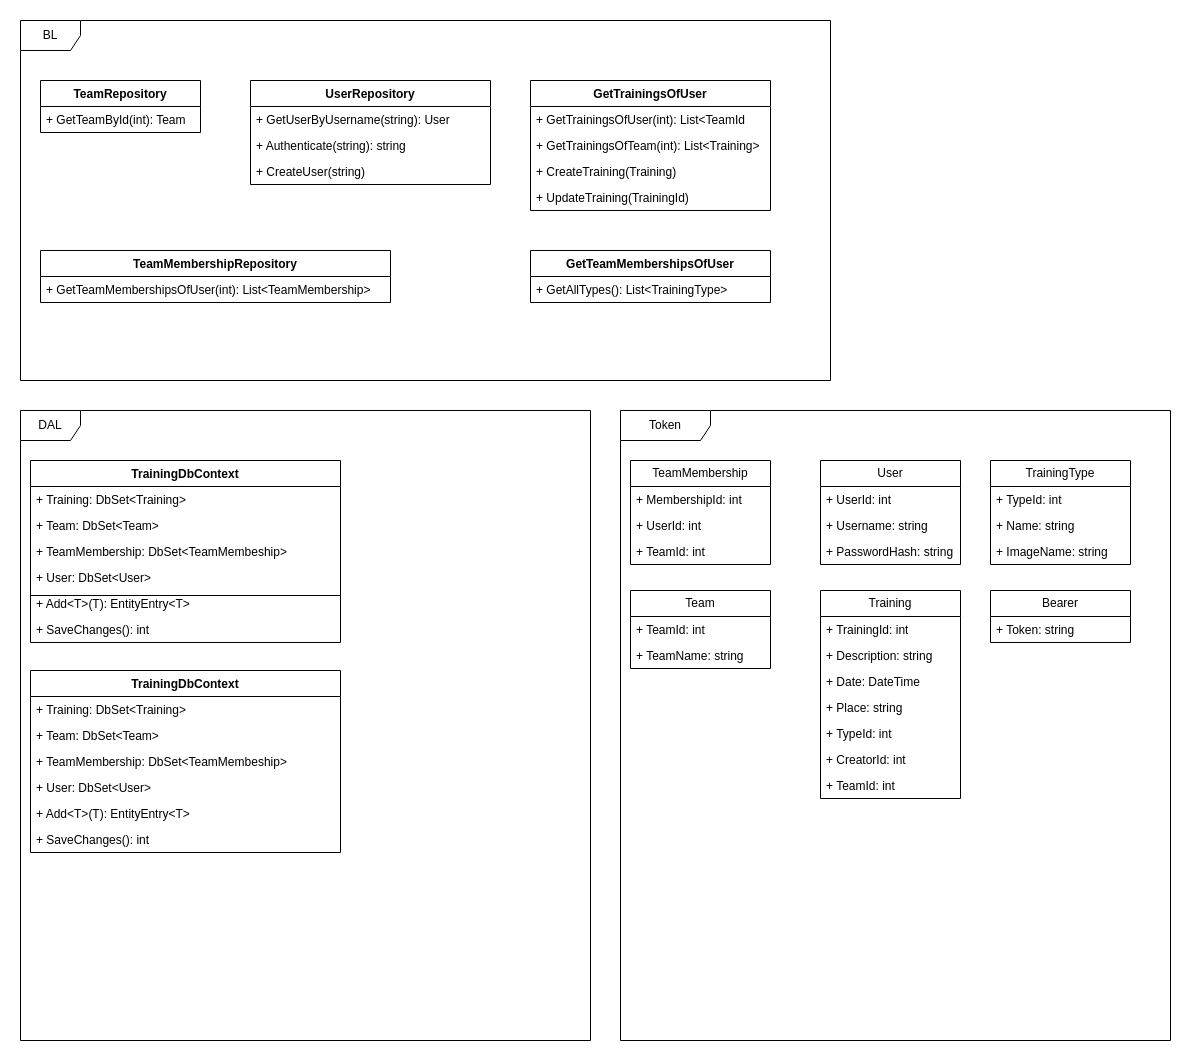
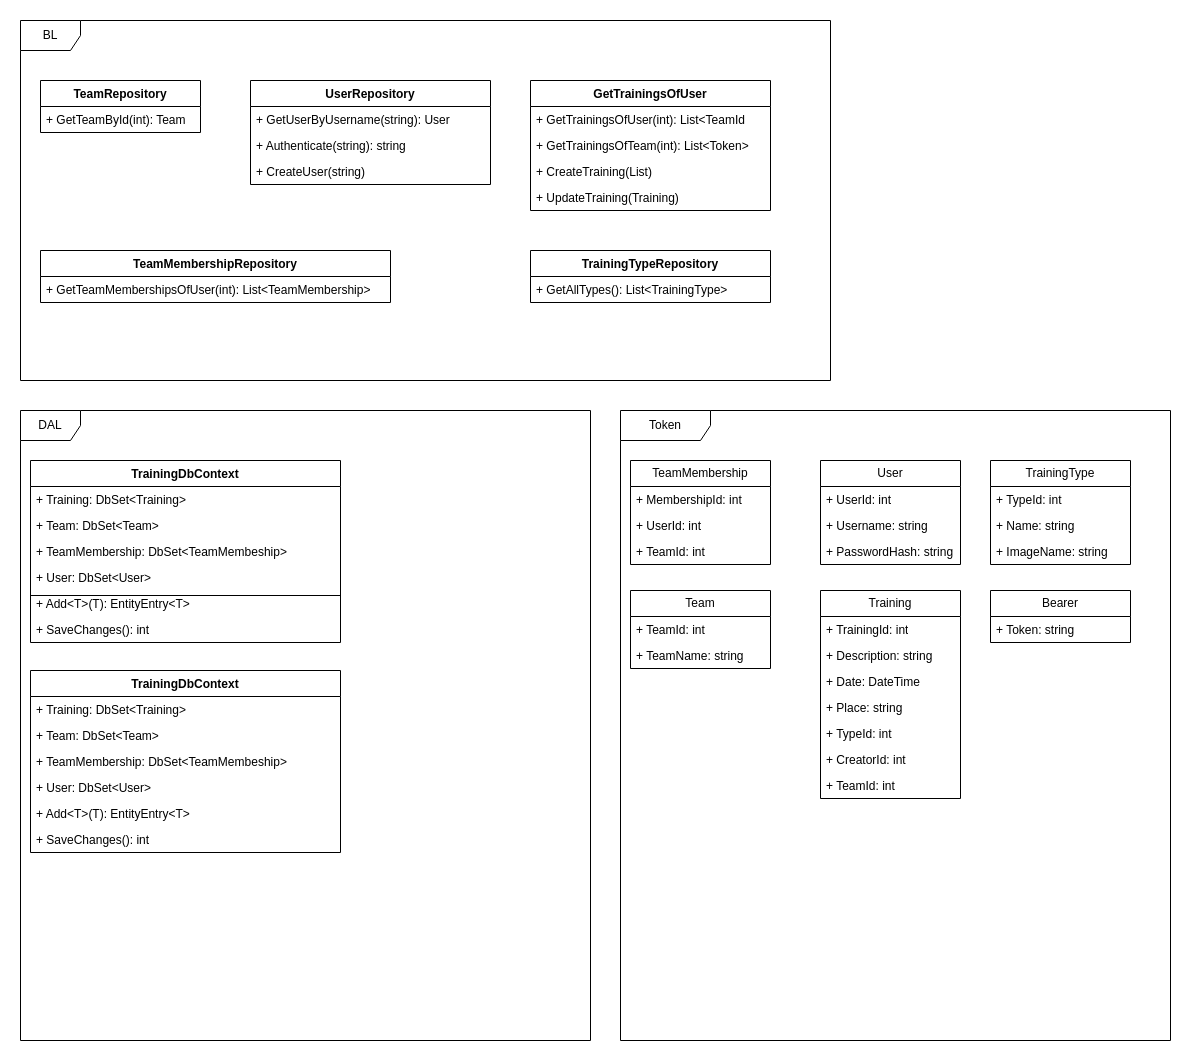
  <mxCell id="0" />
  <mxCell id="1" parent="0" />
  <mxCell id="2" value="TrainingDbContext" style="swimlane;fontStyle=1;align=center;verticalAlign=top;childLayout=stackLayout;horizontal=1;startSize=26;horizontalStack=0;resizeParent=1;resizeParentMax=0;resizeLast=0;collapsible=1;marginBottom=0;whiteSpace=wrap;html=1;" parent="1" vertex="1"><mxGeometry x="30" y="460" width="310" height="182" as="geometry" /></mxCell>
  <mxCell id="3" value="+ Training: DbSet&amp;lt;Training&amp;gt;" style="text;strokeColor=none;fillColor=none;align=left;verticalAlign=top;spacingLeft=4;spacingRight=4;overflow=hidden;rotatable=0;points=[[0,0.5],[1,0.5]];portConstraint=eastwest;whiteSpace=wrap;html=1;" parent="2" vertex="1"><mxGeometry y="26" width="310" height="26" as="geometry" /></mxCell>
  <mxCell id="4" value="+ Team: DbSet&amp;lt;Team&amp;gt;" style="text;strokeColor=none;fillColor=none;align=left;verticalAlign=top;spacingLeft=4;spacingRight=4;overflow=hidden;rotatable=0;points=[[0,0.5],[1,0.5]];portConstraint=eastwest;whiteSpace=wrap;html=1;" parent="2" vertex="1"><mxGeometry y="52" width="310" height="26" as="geometry" /></mxCell>
  <mxCell id="5" value="+ TeamMembership: DbSet&amp;lt;TeamMembeship&amp;gt;" style="text;strokeColor=none;fillColor=none;align=left;verticalAlign=top;spacingLeft=4;spacingRight=4;overflow=hidden;rotatable=0;points=[[0,0.5],[1,0.5]];portConstraint=eastwest;whiteSpace=wrap;html=1;" parent="2" vertex="1"><mxGeometry y="78" width="310" height="26" as="geometry" /></mxCell>
  <mxCell id="6" value="+ User: DbSet&amp;lt;User&amp;gt;" style="text;strokeColor=none;fillColor=none;align=left;verticalAlign=top;spacingLeft=4;spacingRight=4;overflow=hidden;rotatable=0;points=[[0,0.5],[1,0.5]];portConstraint=eastwest;whiteSpace=wrap;html=1;" parent="2" vertex="1"><mxGeometry y="104" width="310" height="26" as="geometry" /></mxCell>
  <mxCell id="7" value="+ Add&amp;lt;T&amp;gt;(T): EntityEntry&amp;lt;T&amp;gt;" style="text;strokeColor=none;fillColor=none;align=left;verticalAlign=top;spacingLeft=4;spacingRight=4;overflow=hidden;rotatable=0;points=[[0,0.5],[1,0.5]];portConstraint=eastwest;whiteSpace=wrap;html=1;" parent="2" vertex="1"><mxGeometry y="130" width="310" height="26" as="geometry" /></mxCell>
  <mxCell id="8" value="+ SaveChanges(): int" style="text;strokeColor=none;fillColor=none;align=left;verticalAlign=top;spacingLeft=4;spacingRight=4;overflow=hidden;rotatable=0;points=[[0,0.5],[1,0.5]];portConstraint=eastwest;whiteSpace=wrap;html=1;" parent="2" vertex="1"><mxGeometry y="156" width="310" height="26" as="geometry" /></mxCell>
  <mxCell id="9" value="DAL" style="shape=umlFrame;whiteSpace=wrap;html=1;pointerEvents=0;" parent="1" vertex="1"><mxGeometry y="410" width="570" height="630" as="geometry" x="20" /></mxCell>
  <mxCell id="10" value="" style="line;strokeWidth=1;fillColor=none;align=left;verticalAlign=middle;spacingTop=-1;spacingLeft=3;spacingRight=3;rotatable=0;labelPosition=right;points=[];portConstraint=eastwest;strokeColor=inherit;" parent="1" vertex="1"><mxGeometry x="30" y="591" width="310" height="8" as="geometry" /></mxCell>
  <mxCell id="11" value="Bearer" style="swimlane;fontStyle=0;childLayout=stackLayout;horizontal=1;startSize=26;fillColor=none;horizontalStack=0;resizeParent=1;resizeParentMax=0;resizeLast=0;collapsible=1;marginBottom=0;whiteSpace=wrap;html=1;" parent="1" vertex="1"><mxGeometry x="990" y="590" width="140" height="52" as="geometry" /></mxCell>
  <mxCell id="12" value="+ Token: string" style="text;strokeColor=none;fillColor=none;align=left;verticalAlign=top;spacingLeft=4;spacingRight=4;overflow=hidden;rotatable=0;points=[[0,0.5],[1,0.5]];portConstraint=eastwest;whiteSpace=wrap;html=1;" parent="11" vertex="1"><mxGeometry y="26" width="140" height="26" as="geometry" /></mxCell>
  <mxCell id="13" value="TeamMembership" style="swimlane;fontStyle=0;childLayout=stackLayout;horizontal=1;startSize=26;fillColor=none;horizontalStack=0;resizeParent=1;resizeParentMax=0;resizeLast=0;collapsible=1;marginBottom=0;whiteSpace=wrap;html=1;" parent="1" vertex="1"><mxGeometry x="630" y="460" width="140" height="104" as="geometry" /></mxCell>
  <mxCell id="14" value="+ MembershipId: int" style="text;strokeColor=none;fillColor=none;align=left;verticalAlign=top;spacingLeft=4;spacingRight=4;overflow=hidden;rotatable=0;points=[[0,0.5],[1,0.5]];portConstraint=eastwest;whiteSpace=wrap;html=1;" parent="13" vertex="1"><mxGeometry y="26" width="140" height="26" as="geometry" /></mxCell>
  <mxCell id="15" value="+ UserId: int" style="text;strokeColor=none;fillColor=none;align=left;verticalAlign=top;spacingLeft=4;spacingRight=4;overflow=hidden;rotatable=0;points=[[0,0.5],[1,0.5]];portConstraint=eastwest;whiteSpace=wrap;html=1;" parent="13" vertex="1"><mxGeometry y="52" width="140" height="26" as="geometry" /></mxCell>
  <mxCell id="16" value="+ TeamId: int" style="text;strokeColor=none;fillColor=none;align=left;verticalAlign=top;spacingLeft=4;spacingRight=4;overflow=hidden;rotatable=0;points=[[0,0.5],[1,0.5]];portConstraint=eastwest;whiteSpace=wrap;html=1;" parent="13" vertex="1"><mxGeometry y="78" width="140" height="26" as="geometry" /></mxCell>
  <mxCell id="17" value="Training" style="swimlane;fontStyle=0;childLayout=stackLayout;horizontal=1;startSize=26;fillColor=none;horizontalStack=0;resizeParent=1;resizeParentMax=0;resizeLast=0;collapsible=1;marginBottom=0;whiteSpace=wrap;html=1;" parent="1" vertex="1"><mxGeometry x="820" y="590" width="140" height="208" as="geometry" /></mxCell>
  <mxCell id="18" value="+ TrainingId: int" style="text;strokeColor=none;fillColor=none;align=left;verticalAlign=top;spacingLeft=4;spacingRight=4;overflow=hidden;rotatable=0;points=[[0,0.5],[1,0.5]];portConstraint=eastwest;whiteSpace=wrap;html=1;" parent="17" vertex="1"><mxGeometry y="26" width="140" height="26" as="geometry" /></mxCell>
  <mxCell id="19" value="+ Description: string" style="text;strokeColor=none;fillColor=none;align=left;verticalAlign=top;spacingLeft=4;spacingRight=4;overflow=hidden;rotatable=0;points=[[0,0.5],[1,0.5]];portConstraint=eastwest;whiteSpace=wrap;html=1;" parent="17" vertex="1"><mxGeometry y="52" width="140" height="26" as="geometry" /></mxCell>
  <mxCell id="20" value="+ Date: DateTime" style="text;strokeColor=none;fillColor=none;align=left;verticalAlign=top;spacingLeft=4;spacingRight=4;overflow=hidden;rotatable=0;points=[[0,0.5],[1,0.5]];portConstraint=eastwest;whiteSpace=wrap;html=1;" parent="17" vertex="1"><mxGeometry y="78" width="140" height="26" as="geometry" /></mxCell>
  <mxCell id="21" value="+ Place: string" style="text;strokeColor=none;fillColor=none;align=left;verticalAlign=top;spacingLeft=4;spacingRight=4;overflow=hidden;rotatable=0;points=[[0,0.5],[1,0.5]];portConstraint=eastwest;whiteSpace=wrap;html=1;" parent="17" vertex="1"><mxGeometry y="104" width="140" height="26" as="geometry" /></mxCell>
  <mxCell id="22" value="+ TypeId: int" style="text;strokeColor=none;fillColor=none;align=left;verticalAlign=top;spacingLeft=4;spacingRight=4;overflow=hidden;rotatable=0;points=[[0,0.5],[1,0.5]];portConstraint=eastwest;whiteSpace=wrap;html=1;" parent="17" vertex="1"><mxGeometry y="130" width="140" height="26" as="geometry" /></mxCell>
  <mxCell id="23" value="+ CreatorId: int" style="text;strokeColor=none;fillColor=none;align=left;verticalAlign=top;spacingLeft=4;spacingRight=4;overflow=hidden;rotatable=0;points=[[0,0.5],[1,0.5]];portConstraint=eastwest;whiteSpace=wrap;html=1;" parent="17" vertex="1"><mxGeometry y="156" width="140" height="26" as="geometry" /></mxCell>
  <mxCell id="24" value="+ TeamId: int" style="text;strokeColor=none;fillColor=none;align=left;verticalAlign=top;spacingLeft=4;spacingRight=4;overflow=hidden;rotatable=0;points=[[0,0.5],[1,0.5]];portConstraint=eastwest;whiteSpace=wrap;html=1;" parent="17" vertex="1"><mxGeometry y="182" width="140" height="26" as="geometry" /></mxCell>
  <mxCell id="25" value="TrainingType" style="swimlane;fontStyle=0;childLayout=stackLayout;horizontal=1;startSize=26;fillColor=none;horizontalStack=0;resizeParent=1;resizeParentMax=0;resizeLast=0;collapsible=1;marginBottom=0;whiteSpace=wrap;html=1;" parent="1" vertex="1"><mxGeometry x="990" y="460" width="140" height="104" as="geometry" /></mxCell>
  <mxCell id="26" value="+ TypeId: int" style="text;strokeColor=none;fillColor=none;align=left;verticalAlign=top;spacingLeft=4;spacingRight=4;overflow=hidden;rotatable=0;points=[[0,0.5],[1,0.5]];portConstraint=eastwest;whiteSpace=wrap;html=1;" parent="25" vertex="1"><mxGeometry y="26" width="140" height="26" as="geometry" /></mxCell>
  <mxCell id="27" value="+ Name: string" style="text;strokeColor=none;fillColor=none;align=left;verticalAlign=top;spacingLeft=4;spacingRight=4;overflow=hidden;rotatable=0;points=[[0,0.5],[1,0.5]];portConstraint=eastwest;whiteSpace=wrap;html=1;" parent="25" vertex="1"><mxGeometry y="52" width="140" height="26" as="geometry" /></mxCell>
  <mxCell id="28" value="+ ImageName: string" style="text;strokeColor=none;fillColor=none;align=left;verticalAlign=top;spacingLeft=4;spacingRight=4;overflow=hidden;rotatable=0;points=[[0,0.5],[1,0.5]];portConstraint=eastwest;whiteSpace=wrap;html=1;" parent="25" vertex="1"><mxGeometry y="78" width="140" height="26" as="geometry" /></mxCell>
  <mxCell id="29" value="User" style="swimlane;fontStyle=0;childLayout=stackLayout;horizontal=1;startSize=26;fillColor=none;horizontalStack=0;resizeParent=1;resizeParentMax=0;resizeLast=0;collapsible=1;marginBottom=0;whiteSpace=wrap;html=1;" parent="1" vertex="1"><mxGeometry x="820" y="460" width="140" height="104" as="geometry" /></mxCell>
  <mxCell id="30" value="+ UserId: int" style="text;strokeColor=none;fillColor=none;align=left;verticalAlign=top;spacingLeft=4;spacingRight=4;overflow=hidden;rotatable=0;points=[[0,0.5],[1,0.5]];portConstraint=eastwest;whiteSpace=wrap;html=1;" parent="29" vertex="1"><mxGeometry y="26" width="140" height="26" as="geometry" /></mxCell>
  <mxCell id="31" value="+ Username: string" style="text;strokeColor=none;fillColor=none;align=left;verticalAlign=top;spacingLeft=4;spacingRight=4;overflow=hidden;rotatable=0;points=[[0,0.5],[1,0.5]];portConstraint=eastwest;whiteSpace=wrap;html=1;" parent="29" vertex="1"><mxGeometry y="52" width="140" height="26" as="geometry" /></mxCell>
  <mxCell id="32" value="+ PasswordHash: string" style="text;strokeColor=none;fillColor=none;align=left;verticalAlign=top;spacingLeft=4;spacingRight=4;overflow=hidden;rotatable=0;points=[[0,0.5],[1,0.5]];portConstraint=eastwest;whiteSpace=wrap;html=1;" parent="29" vertex="1"><mxGeometry y="78" width="140" height="26" as="geometry" /></mxCell>
  <mxCell id="33" value="UserRepository" style="swimlane;fontStyle=1;childLayout=stackLayout;horizontal=1;startSize=26;fillColor=default;horizontalStack=0;resizeParent=1;resizeParentMax=0;resizeLast=0;collapsible=1;marginBottom=0;whiteSpace=wrap;html=1;strokeWidth=1;strokeColor=default;align=center;verticalAlign=top;fontFamily=Helvetica;fontSize=12;fontColor=default;" parent="1" vertex="1"><mxGeometry x="250" y="80" width="240" height="104" as="geometry" /></mxCell>
  <mxCell id="34" value="+ GetUserByUsername(string): User" style="text;strokeColor=none;fillColor=none;align=left;verticalAlign=top;spacingLeft=4;spacingRight=4;overflow=hidden;rotatable=0;points=[[0,0.5],[1,0.5]];portConstraint=eastwest;whiteSpace=wrap;html=1;fontFamily=Helvetica;fontSize=12;fontColor=default;fontStyle=0;" parent="33" vertex="1"><mxGeometry y="26" width="240" height="26" as="geometry" /></mxCell>
  <mxCell id="35" value="+ Authenticate(string): string" style="text;strokeColor=none;fillColor=none;align=left;verticalAlign=top;spacingLeft=4;spacingRight=4;overflow=hidden;rotatable=0;points=[[0,0.5],[1,0.5]];portConstraint=eastwest;whiteSpace=wrap;html=1;fontFamily=Helvetica;fontSize=12;fontColor=default;fontStyle=0;" parent="33" vertex="1"><mxGeometry y="52" width="240" height="26" as="geometry" /></mxCell>
  <mxCell id="36" value="+ CreateUser(string)" style="text;strokeColor=none;fillColor=none;align=left;verticalAlign=top;spacingLeft=4;spacingRight=4;overflow=hidden;rotatable=0;points=[[0,0.5],[1,0.5]];portConstraint=eastwest;whiteSpace=wrap;html=1;fontFamily=Helvetica;fontSize=12;fontColor=default;fontStyle=0;" parent="33" vertex="1"><mxGeometry y="78" width="240" height="26" as="geometry" /></mxCell>
  <mxCell id="37" value="BL" style="shape=umlFrame;whiteSpace=wrap;html=1;pointerEvents=0;" parent="1" vertex="1"><mxGeometry width="810" height="360" as="geometry" x="20" y="20" /></mxCell>
  <mxCell id="38" value="TeamMembershipRepository" style="swimlane;fontStyle=1;align=center;verticalAlign=top;childLayout=stackLayout;horizontal=1;startSize=26;horizontalStack=0;resizeParent=1;resizeParentMax=0;resizeLast=0;collapsible=1;marginBottom=0;whiteSpace=wrap;html=1;" parent="1" vertex="1"><mxGeometry x="40" y="250" width="350" height="52" as="geometry"><mxRectangle x="10" y="200" width="190" height="30" as="alternateBounds" /></mxGeometry></mxCell>
  <mxCell id="39" value="+ GetTeamMembershipsOfUser(int): List&amp;lt;TeamMembership&amp;gt;" style="text;strokeColor=none;fillColor=none;align=left;verticalAlign=top;spacingLeft=4;spacingRight=4;overflow=hidden;rotatable=0;points=[[0,0.5],[1,0.5]];portConstraint=eastwest;whiteSpace=wrap;html=1;" parent="38" vertex="1"><mxGeometry y="26" width="350" height="26" as="geometry" /></mxCell>
  <mxCell id="40" value="TeamRepository" style="swimlane;fontStyle=1;align=center;verticalAlign=top;childLayout=stackLayout;horizontal=1;startSize=26;horizontalStack=0;resizeParent=1;resizeParentMax=0;resizeLast=0;collapsible=1;marginBottom=0;whiteSpace=wrap;html=1;" parent="1" vertex="1"><mxGeometry x="40" y="80" width="160" height="52" as="geometry" /></mxCell>
  <mxCell id="41" value="+ GetTeamById(int): Team" style="text;strokeColor=none;fillColor=none;align=left;verticalAlign=top;spacingLeft=4;spacingRight=4;overflow=hidden;rotatable=0;points=[[0,0.5],[1,0.5]];portConstraint=eastwest;whiteSpace=wrap;html=1;" parent="40" vertex="1"><mxGeometry y="26" width="160" height="26" as="geometry" /></mxCell>
  <mxCell id="42" value="GetTrainingsOfUser" style="swimlane;fontStyle=1;align=center;verticalAlign=top;childLayout=stackLayout;horizontal=1;startSize=26;horizontalStack=0;resizeParent=1;resizeParentMax=0;resizeLast=0;collapsible=1;marginBottom=0;whiteSpace=wrap;html=1;" parent="1" vertex="1"><mxGeometry x="530" y="80" width="240" height="130" as="geometry" /></mxCell>
  <mxCell id="43" value="+ GetTrainingsOfUser(int): List&amp;lt;TeamId" style="text;strokeColor=none;fillColor=none;align=left;verticalAlign=top;spacingLeft=4;spacingRight=4;overflow=hidden;rotatable=0;points=[[0,0.5],[1,0.5]];portConstraint=eastwest;whiteSpace=wrap;html=1;" parent="42" vertex="1"><mxGeometry y="26" width="240" height="26" as="geometry" /></mxCell>
- <mxCell id="44" value="+ GetTrainingsOfTeam(int): List&amp;lt;Training&amp;gt;" style="text;strokeColor=none;fillColor=none;align=left;verticalAlign=top;spacingLeft=4;spacingRight=4;overflow=hidden;rotatable=0;points=[[0,0.5],[1,0.5]];portConstraint=eastwest;whiteSpace=wrap;html=1;" parent="42" vertex="1"><mxGeometry y="52" width="240" height="26" as="geometry" /></mxCell>
- <mxCell id="45" value="+ CreateTraining(Training)" style="text;strokeColor=none;fillColor=none;align=left;verticalAlign=top;spacingLeft=4;spacingRight=4;overflow=hidden;rotatable=0;points=[[0,0.5],[1,0.5]];portConstraint=eastwest;whiteSpace=wrap;html=1;" parent="42" vertex="1"><mxGeometry y="78" width="240" height="26" as="geometry" /></mxCell>
- <mxCell id="46" value="+ UpdateTraining(TrainingId)" style="text;strokeColor=none;fillColor=none;align=left;verticalAlign=top;spacingLeft=4;spacingRight=4;overflow=hidden;rotatable=0;points=[[0,0.5],[1,0.5]];portConstraint=eastwest;whiteSpace=wrap;html=1;" parent="42" vertex="1"><mxGeometry y="104" width="240" height="26" as="geometry" /></mxCell>
- <mxCell id="47" value="GetTeamMembershipsOfUser" style="swimlane;fontStyle=1;align=center;verticalAlign=top;childLayout=stackLayout;horizontal=1;startSize=26;horizontalStack=0;resizeParent=1;resizeParentMax=0;resizeLast=0;collapsible=1;marginBottom=0;whiteSpace=wrap;html=1;" parent="1" vertex="1"><mxGeometry x="530" y="250" width="240" height="52" as="geometry" /></mxCell>
+ <mxCell id="44" value="+ GetTrainingsOfTeam(int): List&amp;lt;Token&amp;gt;" style="text;strokeColor=none;fillColor=none;align=left;verticalAlign=top;spacingLeft=4;spacingRight=4;overflow=hidden;rotatable=0;points=[[0,0.5],[1,0.5]];portConstraint=eastwest;whiteSpace=wrap;html=1;" parent="42" vertex="1"><mxGeometry y="52" width="240" height="26" as="geometry" /></mxCell>
+ <mxCell id="45" value="+ CreateTraining(List)" style="text;strokeColor=none;fillColor=none;align=left;verticalAlign=top;spacingLeft=4;spacingRight=4;overflow=hidden;rotatable=0;points=[[0,0.5],[1,0.5]];portConstraint=eastwest;whiteSpace=wrap;html=1;" parent="42" vertex="1"><mxGeometry y="78" width="240" height="26" as="geometry" /></mxCell>
+ <mxCell id="46" value="+ UpdateTraining(Training)" style="text;strokeColor=none;fillColor=none;align=left;verticalAlign=top;spacingLeft=4;spacingRight=4;overflow=hidden;rotatable=0;points=[[0,0.5],[1,0.5]];portConstraint=eastwest;whiteSpace=wrap;html=1;" parent="42" vertex="1"><mxGeometry y="104" width="240" height="26" as="geometry" /></mxCell>
+ <mxCell id="47" value="TrainingTypeRepository" style="swimlane;fontStyle=1;align=center;verticalAlign=top;childLayout=stackLayout;horizontal=1;startSize=26;horizontalStack=0;resizeParent=1;resizeParentMax=0;resizeLast=0;collapsible=1;marginBottom=0;whiteSpace=wrap;html=1;" parent="1" vertex="1"><mxGeometry x="530" y="250" width="240" height="52" as="geometry" /></mxCell>
  <mxCell id="48" value="+ GetAllTypes(): List&amp;lt;TrainingType&amp;gt;" style="text;strokeColor=none;fillColor=none;align=left;verticalAlign=top;spacingLeft=4;spacingRight=4;overflow=hidden;rotatable=0;points=[[0,0.5],[1,0.5]];portConstraint=eastwest;whiteSpace=wrap;html=1;" parent="47" vertex="1"><mxGeometry y="26" width="240" height="26" as="geometry" /></mxCell>
  <mxCell id="49" value="Token" style="shape=umlFrame;whiteSpace=wrap;html=1;pointerEvents=0;width=90;height=30;" parent="1" vertex="1"><mxGeometry x="620" y="410" width="550" height="630" as="geometry" /></mxCell>
  <mxCell id="50" value="Team" style="swimlane;fontStyle=0;childLayout=stackLayout;horizontal=1;startSize=26;fillColor=none;horizontalStack=0;resizeParent=1;resizeParentMax=0;resizeLast=0;collapsible=1;marginBottom=0;whiteSpace=wrap;html=1;" parent="1" vertex="1"><mxGeometry x="630" y="590" width="140" height="78" as="geometry" /></mxCell>
  <mxCell id="51" value="+ TeamId: int" style="text;strokeColor=none;fillColor=none;align=left;verticalAlign=top;spacingLeft=4;spacingRight=4;overflow=hidden;rotatable=0;points=[[0,0.5],[1,0.5]];portConstraint=eastwest;whiteSpace=wrap;html=1;" parent="50" vertex="1"><mxGeometry y="26" width="140" height="26" as="geometry" /></mxCell>
  <mxCell id="52" value="+ TeamName: string" style="text;strokeColor=none;fillColor=none;align=left;verticalAlign=top;spacingLeft=4;spacingRight=4;overflow=hidden;rotatable=0;points=[[0,0.5],[1,0.5]];portConstraint=eastwest;whiteSpace=wrap;html=1;" parent="50" vertex="1"><mxGeometry y="52" width="140" height="26" as="geometry" /></mxCell>
  <mxCell id="53" value="TrainingDbContext" style="swimlane;fontStyle=1;align=center;verticalAlign=top;childLayout=stackLayout;horizontal=1;startSize=26;horizontalStack=0;resizeParent=1;resizeParentMax=0;resizeLast=0;collapsible=1;marginBottom=0;whiteSpace=wrap;html=1;" parent="1" vertex="1"><mxGeometry x="30" y="670" width="310" height="182" as="geometry" /></mxCell>
  <mxCell id="54" value="+ Training: DbSet&amp;lt;Training&amp;gt;" style="text;strokeColor=none;fillColor=none;align=left;verticalAlign=top;spacingLeft=4;spacingRight=4;overflow=hidden;rotatable=0;points=[[0,0.5],[1,0.5]];portConstraint=eastwest;whiteSpace=wrap;html=1;" parent="53" vertex="1"><mxGeometry y="26" width="310" height="26" as="geometry" /></mxCell>
  <mxCell id="55" value="+ Team: DbSet&amp;lt;Team&amp;gt;" style="text;strokeColor=none;fillColor=none;align=left;verticalAlign=top;spacingLeft=4;spacingRight=4;overflow=hidden;rotatable=0;points=[[0,0.5],[1,0.5]];portConstraint=eastwest;whiteSpace=wrap;html=1;" parent="53" vertex="1"><mxGeometry y="52" width="310" height="26" as="geometry" /></mxCell>
  <mxCell id="56" value="+ TeamMembership: DbSet&amp;lt;TeamMembeship&amp;gt;" style="text;strokeColor=none;fillColor=none;align=left;verticalAlign=top;spacingLeft=4;spacingRight=4;overflow=hidden;rotatable=0;points=[[0,0.5],[1,0.5]];portConstraint=eastwest;whiteSpace=wrap;html=1;" parent="53" vertex="1"><mxGeometry y="78" width="310" height="26" as="geometry" /></mxCell>
  <mxCell id="57" value="+ User: DbSet&amp;lt;User&amp;gt;" style="text;strokeColor=none;fillColor=none;align=left;verticalAlign=top;spacingLeft=4;spacingRight=4;overflow=hidden;rotatable=0;points=[[0,0.5],[1,0.5]];portConstraint=eastwest;whiteSpace=wrap;html=1;" parent="53" vertex="1"><mxGeometry y="104" width="310" height="26" as="geometry" /></mxCell>
  <mxCell id="58" value="+ Add&amp;lt;T&amp;gt;(T): EntityEntry&amp;lt;T&amp;gt;" style="text;strokeColor=none;fillColor=none;align=left;verticalAlign=top;spacingLeft=4;spacingRight=4;overflow=hidden;rotatable=0;points=[[0,0.5],[1,0.5]];portConstraint=eastwest;whiteSpace=wrap;html=1;" parent="53" vertex="1"><mxGeometry y="130" width="310" height="26" as="geometry" /></mxCell>
  <mxCell id="59" value="+ SaveChanges(): int" style="text;strokeColor=none;fillColor=none;align=left;verticalAlign=top;spacingLeft=4;spacingRight=4;overflow=hidden;rotatable=0;points=[[0,0.5],[1,0.5]];portConstraint=eastwest;whiteSpace=wrap;html=1;" parent="53" vertex="1"><mxGeometry y="156" width="310" height="26" as="geometry" /></mxCell>
